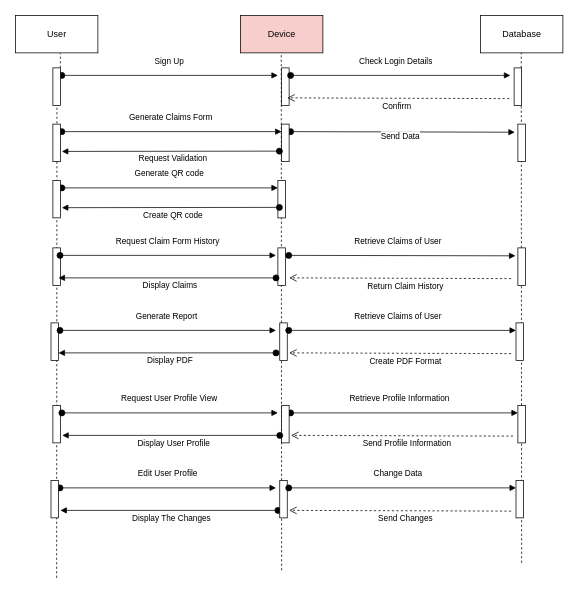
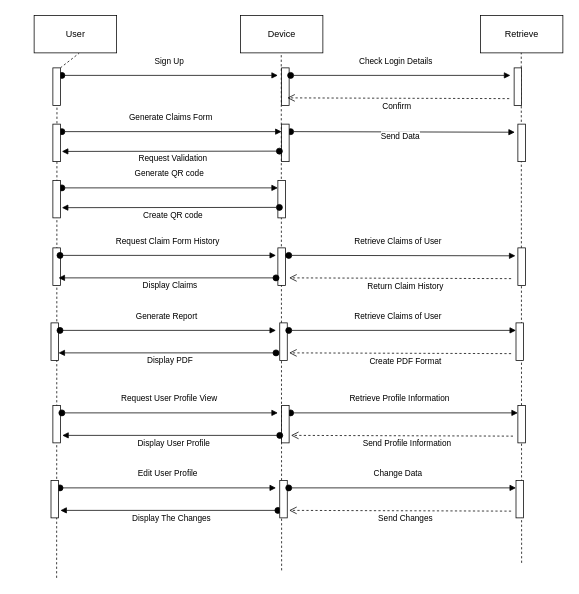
  <mxCell id="0" />
  <mxCell id="1" parent="0" />
- <mxCell id="2" value="User" style="html=1;" vertex="1" parent="1"><mxGeometry x="20" y="20" width="110" height="50" as="geometry" /></mxCell>
- <mxCell id="3" value="Device" style="html=1;fillColor=#f8cecc;" vertex="1" parent="1"><mxGeometry x="320" y="20" width="110" height="50" as="geometry" /></mxCell>
- <mxCell id="4" value="Database" style="html=1;" vertex="1" parent="1"><mxGeometry x="640" y="20" width="110" height="50" as="geometry" /></mxCell>
+ <mxCell id="2" value="User" style="html=1;" vertex="1" parent="1"><mxGeometry x="45" y="20" width="110" height="50" as="geometry" /></mxCell>
+ <mxCell id="3" value="Device" style="html=1;" vertex="1" parent="1"><mxGeometry x="320" y="20" width="110" height="50" as="geometry" /></mxCell>
+ <mxCell id="4" value="Retrieve" style="html=1;" vertex="1" parent="1"><mxGeometry x="640" y="20" width="110" height="50" as="geometry" /></mxCell>
  <mxCell id="5" value="" style="endArrow=none;dashed=1;html=1;entryX=0.545;entryY=1.01;entryDx=0;entryDy=0;entryPerimeter=0;" edge="1" parent="1" source="9" target="2"><mxGeometry width="50" height="50" relative="1" as="geometry"><mxPoint x="80" y="530" as="sourcePoint" /><mxPoint x="75" y="70" as="targetPoint" /></mxGeometry></mxCell>
  <mxCell id="6" value="" style="endArrow=none;dashed=1;html=1;entryX=0.545;entryY=1.01;entryDx=0;entryDy=0;entryPerimeter=0;" edge="1" parent="1"><mxGeometry width="50" height="50" relative="1" as="geometry"><mxPoint x="375" y="760" as="sourcePoint" /><mxPoint x="374.5" y="71" as="targetPoint" /></mxGeometry></mxCell>
  <mxCell id="7" value="" style="endArrow=none;dashed=1;html=1;entryX=0.545;entryY=1.01;entryDx=0;entryDy=0;entryPerimeter=0;" edge="1" parent="1"><mxGeometry width="50" height="50" relative="1" as="geometry"><mxPoint x="695" y="750" as="sourcePoint" /><mxPoint x="694.5" y="70" as="targetPoint" /></mxGeometry></mxCell>
  <mxCell id="8" value="Sign Up" style="html=1;verticalAlign=bottom;startArrow=oval;endArrow=block;startSize=8;" edge="1" parent="1"><mxGeometry x="-0.007" y="10" relative="1" as="geometry"><mxPoint x="82" y="100" as="sourcePoint" /><mxPoint x="370" y="100" as="targetPoint" /><mxPoint as="offset" /></mxGeometry></mxCell>
  <mxCell id="9" value="" style="html=1;points=[];perimeter=orthogonalPerimeter;" vertex="1" parent="1"><mxGeometry x="70" y="90" width="10" height="50" as="geometry" /></mxCell>
  <mxCell id="10" value="" style="endArrow=none;dashed=1;html=1;entryX=0.545;entryY=1.01;entryDx=0;entryDy=0;entryPerimeter=0;" edge="1" parent="1" target="9"><mxGeometry width="50" height="50" relative="1" as="geometry"><mxPoint x="75" y="770" as="sourcePoint" /><mxPoint x="80" y="71" as="targetPoint" /></mxGeometry></mxCell>
  <mxCell id="11" value="" style="html=1;points=[];perimeter=orthogonalPerimeter;" vertex="1" parent="1"><mxGeometry x="375" y="90" width="10" height="50" as="geometry" /></mxCell>
  <mxCell id="12" value="Check Login Details" style="html=1;verticalAlign=bottom;startArrow=oval;endArrow=block;startSize=8;" edge="1" parent="1"><mxGeometry x="-0.043" y="10" relative="1" as="geometry"><mxPoint x="387" y="100" as="sourcePoint" /><mxPoint x="680" y="100" as="targetPoint" /><mxPoint as="offset" /></mxGeometry></mxCell>
  <mxCell id="13" value="" style="html=1;points=[];perimeter=orthogonalPerimeter;" vertex="1" parent="1"><mxGeometry x="685" y="90" width="10" height="50" as="geometry" /></mxCell>
  <mxCell id="14" value="Confirm&amp;nbsp;" style="html=1;verticalAlign=bottom;endArrow=open;dashed=1;endSize=8;exitX=0.1;exitY=1.012;exitDx=0;exitDy=0;exitPerimeter=0;" edge="1" parent="1"><mxGeometry x="0.003" y="20" relative="1" as="geometry"><mxPoint x="382.5" y="130" as="targetPoint" /><mxPoint x="678.5" y="131" as="sourcePoint" /><mxPoint as="offset" /></mxGeometry></mxCell>
  <mxCell id="15" value="Generate Claims Form" style="html=1;verticalAlign=bottom;startArrow=oval;endArrow=block;startSize=8;" edge="1" parent="1" target="18"><mxGeometry x="-0.007" y="10" relative="1" as="geometry"><mxPoint x="82" y="175" as="sourcePoint" /><mxPoint x="360" y="175" as="targetPoint" /><mxPoint as="offset" /></mxGeometry></mxCell>
  <mxCell id="16" value="" style="html=1;points=[];perimeter=orthogonalPerimeter;" vertex="1" parent="1"><mxGeometry x="70" y="165" width="10" height="50" as="geometry" /></mxCell>
  <mxCell id="17" value="Send Data" style="html=1;verticalAlign=bottom;startArrow=oval;endArrow=block;startSize=8;entryX=-0.4;entryY=0.216;entryDx=0;entryDy=0;entryPerimeter=0;" edge="1" parent="1" target="19"><mxGeometry x="-0.024" y="-15" relative="1" as="geometry"><mxPoint x="387" y="175" as="sourcePoint" /><mxPoint x="680" y="175" as="targetPoint" /><mxPoint as="offset" /></mxGeometry></mxCell>
  <mxCell id="18" value="" style="html=1;points=[];perimeter=orthogonalPerimeter;" vertex="1" parent="1"><mxGeometry x="375" y="165" width="10" height="50" as="geometry" /></mxCell>
  <mxCell id="19" value="" style="html=1;points=[];perimeter=orthogonalPerimeter;" vertex="1" parent="1"><mxGeometry x="690" y="165" width="10" height="50" as="geometry" /></mxCell>
  <mxCell id="20" value="Request Validation" style="html=1;verticalAlign=bottom;startArrow=oval;endArrow=block;startSize=8;entryX=1.2;entryY=0.728;entryDx=0;entryDy=0;entryPerimeter=0;" edge="1" parent="1" target="16"><mxGeometry x="-0.021" y="19" relative="1" as="geometry"><mxPoint x="372" y="201" as="sourcePoint" /><mxPoint x="368" y="215" as="targetPoint" /><mxPoint as="offset" /></mxGeometry></mxCell>
  <mxCell id="21" value="Generate QR code" style="html=1;verticalAlign=bottom;startArrow=oval;endArrow=block;startSize=8;" edge="1" target="22" parent="1"><mxGeometry x="-0.007" y="10" relative="1" as="geometry"><mxPoint x="82" y="250" as="sourcePoint" /><mxPoint x="360" y="250" as="targetPoint" /><mxPoint as="offset" /></mxGeometry></mxCell>
  <mxCell id="22" value="" style="html=1;points=[];perimeter=orthogonalPerimeter;" vertex="1" parent="1"><mxGeometry x="370" y="240" width="10" height="50" as="geometry" /></mxCell>
  <mxCell id="23" value="Create QR code" style="html=1;verticalAlign=bottom;startArrow=oval;endArrow=block;startSize=8;entryX=1.2;entryY=0.728;entryDx=0;entryDy=0;entryPerimeter=0;" edge="1" target="24" parent="1"><mxGeometry x="-0.021" y="19" relative="1" as="geometry"><mxPoint x="372" y="276" as="sourcePoint" /><mxPoint x="368" y="290" as="targetPoint" /><mxPoint as="offset" /></mxGeometry></mxCell>
  <mxCell id="24" value="" style="html=1;points=[];perimeter=orthogonalPerimeter;" vertex="1" parent="1"><mxGeometry x="70" y="240" width="10" height="50" as="geometry" /></mxCell>
  <mxCell id="25" value="" style="html=1;points=[];perimeter=orthogonalPerimeter;" vertex="1" parent="1"><mxGeometry x="70" y="330" width="10" height="50" as="geometry" /></mxCell>
  <mxCell id="26" value="Request Claim Form History" style="html=1;verticalAlign=bottom;startArrow=oval;endArrow=block;startSize=8;" edge="1" parent="1"><mxGeometry x="-0.007" y="10" relative="1" as="geometry"><mxPoint x="79.5" y="340" as="sourcePoint" /><mxPoint x="367.5" y="340" as="targetPoint" /><mxPoint as="offset" /></mxGeometry></mxCell>
  <mxCell id="27" value="" style="html=1;points=[];perimeter=orthogonalPerimeter;" vertex="1" parent="1"><mxGeometry x="370" y="330" width="10" height="50" as="geometry" /></mxCell>
  <mxCell id="28" value="Retrieve Claims of User" style="html=1;verticalAlign=bottom;startArrow=oval;endArrow=block;startSize=8;entryX=-0.32;entryY=0.212;entryDx=0;entryDy=0;entryPerimeter=0;" edge="1" parent="1" target="30"><mxGeometry x="-0.043" y="10" relative="1" as="geometry"><mxPoint x="384.5" y="340" as="sourcePoint" /><mxPoint x="677.5" y="340" as="targetPoint" /><mxPoint as="offset" /></mxGeometry></mxCell>
  <mxCell id="29" value="Return Claim History" style="html=1;verticalAlign=bottom;endArrow=open;dashed=1;endSize=8;exitX=0.1;exitY=1.012;exitDx=0;exitDy=0;exitPerimeter=0;" edge="1" parent="1"><mxGeometry x="-0.048" y="19" relative="1" as="geometry"><mxPoint x="385" y="370" as="targetPoint" /><mxPoint x="681" y="371" as="sourcePoint" /><mxPoint as="offset" /></mxGeometry></mxCell>
  <mxCell id="30" value="" style="html=1;points=[];perimeter=orthogonalPerimeter;" vertex="1" parent="1"><mxGeometry x="690" y="330" width="10" height="50" as="geometry" /></mxCell>
  <mxCell id="31" value="Display Claims" style="html=1;verticalAlign=bottom;startArrow=oval;endArrow=block;startSize=8;entryX=1.2;entryY=0.728;entryDx=0;entryDy=0;entryPerimeter=0;" edge="1" parent="1"><mxGeometry x="-0.021" y="19" relative="1" as="geometry"><mxPoint x="367.5" y="370" as="sourcePoint" /><mxPoint x="77.5" y="370" as="targetPoint" /><mxPoint as="offset" /></mxGeometry></mxCell>
  <mxCell id="32" value="" style="html=1;points=[];perimeter=orthogonalPerimeter;" vertex="1" parent="1"><mxGeometry x="67.5" y="430" width="10" height="50" as="geometry" /></mxCell>
  <mxCell id="33" value="Generate Report&amp;nbsp;" style="html=1;verticalAlign=bottom;startArrow=oval;endArrow=block;startSize=8;" edge="1" parent="1"><mxGeometry x="-0.007" y="10" relative="1" as="geometry"><mxPoint x="79.5" y="440" as="sourcePoint" /><mxPoint x="367.5" y="440" as="targetPoint" /><mxPoint as="offset" /></mxGeometry></mxCell>
  <mxCell id="34" value="Display PDF" style="html=1;verticalAlign=bottom;startArrow=oval;endArrow=block;startSize=8;entryX=1.2;entryY=0.728;entryDx=0;entryDy=0;entryPerimeter=0;" edge="1" parent="1"><mxGeometry x="-0.021" y="19" relative="1" as="geometry"><mxPoint x="367.5" y="470" as="sourcePoint" /><mxPoint x="77.5" y="470" as="targetPoint" /><mxPoint as="offset" /></mxGeometry></mxCell>
  <mxCell id="35" value="" style="html=1;points=[];perimeter=orthogonalPerimeter;" vertex="1" parent="1"><mxGeometry x="372.5" y="430" width="10" height="50" as="geometry" /></mxCell>
  <mxCell id="36" value="Retrieve Claims of User" style="html=1;verticalAlign=bottom;startArrow=oval;endArrow=block;startSize=8;" edge="1" parent="1" target="38"><mxGeometry x="-0.043" y="10" relative="1" as="geometry"><mxPoint x="384.5" y="440" as="sourcePoint" /><mxPoint x="678" y="440" as="targetPoint" /><mxPoint as="offset" /></mxGeometry></mxCell>
  <mxCell id="37" value="Create PDF Format" style="html=1;verticalAlign=bottom;endArrow=open;dashed=1;endSize=8;exitX=0.1;exitY=1.012;exitDx=0;exitDy=0;exitPerimeter=0;" edge="1" parent="1"><mxGeometry x="-0.048" y="19" relative="1" as="geometry"><mxPoint x="385" y="470" as="targetPoint" /><mxPoint x="681" y="471" as="sourcePoint" /><mxPoint as="offset" /></mxGeometry></mxCell>
  <mxCell id="38" value="" style="html=1;points=[];perimeter=orthogonalPerimeter;" vertex="1" parent="1"><mxGeometry x="687.5" y="430" width="10" height="50" as="geometry" /></mxCell>
  <mxCell id="39" value="" style="html=1;points=[];perimeter=orthogonalPerimeter;" vertex="1" parent="1"><mxGeometry x="70" y="540" width="10" height="50" as="geometry" /></mxCell>
  <mxCell id="40" value="Request User Profile View" style="html=1;verticalAlign=bottom;startArrow=oval;endArrow=block;startSize=8;" edge="1" parent="1"><mxGeometry x="-0.007" y="10" relative="1" as="geometry"><mxPoint x="82" y="550" as="sourcePoint" /><mxPoint x="370" y="550" as="targetPoint" /><mxPoint as="offset" /></mxGeometry></mxCell>
  <mxCell id="41" value="Retrieve Profile Information" style="html=1;verticalAlign=bottom;startArrow=oval;endArrow=block;startSize=8;" edge="1" target="43" parent="1"><mxGeometry x="-0.043" y="10" relative="1" as="geometry"><mxPoint x="387" y="550" as="sourcePoint" /><mxPoint x="680.5" y="550" as="targetPoint" /><mxPoint as="offset" /></mxGeometry></mxCell>
  <mxCell id="42" value="" style="html=1;points=[];perimeter=orthogonalPerimeter;" vertex="1" parent="1"><mxGeometry x="375" y="540" width="10" height="50" as="geometry" /></mxCell>
  <mxCell id="43" value="" style="html=1;points=[];perimeter=orthogonalPerimeter;" vertex="1" parent="1"><mxGeometry x="690" y="540" width="10" height="50" as="geometry" /></mxCell>
  <mxCell id="44" value="Send Profile Information" style="html=1;verticalAlign=bottom;endArrow=open;dashed=1;endSize=8;exitX=0.1;exitY=1.012;exitDx=0;exitDy=0;exitPerimeter=0;" edge="1" parent="1"><mxGeometry x="-0.048" y="19" relative="1" as="geometry"><mxPoint x="387.5" y="580" as="targetPoint" /><mxPoint x="683.5" y="581" as="sourcePoint" /><mxPoint as="offset" /></mxGeometry></mxCell>
  <mxCell id="45" value="Display User Profile" style="html=1;verticalAlign=bottom;startArrow=oval;endArrow=block;startSize=8;entryX=1.2;entryY=0.728;entryDx=0;entryDy=0;entryPerimeter=0;" edge="1" parent="1"><mxGeometry x="-0.021" y="19" relative="1" as="geometry"><mxPoint x="372.5" y="580" as="sourcePoint" /><mxPoint x="82.5" y="580" as="targetPoint" /><mxPoint as="offset" /></mxGeometry></mxCell>
  <mxCell id="46" value="Edit User Profile" style="html=1;verticalAlign=bottom;startArrow=oval;endArrow=block;startSize=8;" edge="1" parent="1"><mxGeometry x="-0.007" y="10" relative="1" as="geometry"><mxPoint x="79.5" y="650" as="sourcePoint" /><mxPoint x="367.5" y="650" as="targetPoint" /><mxPoint as="offset" /></mxGeometry></mxCell>
  <mxCell id="47" value="Display The Changes" style="html=1;verticalAlign=bottom;startArrow=oval;endArrow=block;startSize=8;entryX=1.2;entryY=0.728;entryDx=0;entryDy=0;entryPerimeter=0;" edge="1" parent="1"><mxGeometry x="-0.021" y="19" relative="1" as="geometry"><mxPoint x="370" y="680" as="sourcePoint" /><mxPoint x="80" y="680" as="targetPoint" /><mxPoint as="offset" /></mxGeometry></mxCell>
  <mxCell id="48" value="" style="html=1;points=[];perimeter=orthogonalPerimeter;" vertex="1" parent="1"><mxGeometry x="67.5" y="640" width="10" height="50" as="geometry" /></mxCell>
  <mxCell id="49" value="" style="html=1;points=[];perimeter=orthogonalPerimeter;" vertex="1" parent="1"><mxGeometry x="372.5" y="640" width="10" height="50" as="geometry" /></mxCell>
  <mxCell id="50" value="Change Data" style="html=1;verticalAlign=bottom;startArrow=oval;endArrow=block;startSize=8;" edge="1" target="52" parent="1"><mxGeometry x="-0.043" y="10" relative="1" as="geometry"><mxPoint x="384.5" y="650" as="sourcePoint" /><mxPoint x="678" y="650" as="targetPoint" /><mxPoint as="offset" /></mxGeometry></mxCell>
  <mxCell id="51" value="Send Changes" style="html=1;verticalAlign=bottom;endArrow=open;dashed=1;endSize=8;exitX=0.1;exitY=1.012;exitDx=0;exitDy=0;exitPerimeter=0;" edge="1" parent="1"><mxGeometry x="-0.048" y="19" relative="1" as="geometry"><mxPoint x="385" y="680" as="targetPoint" /><mxPoint x="681" y="681" as="sourcePoint" /><mxPoint as="offset" /></mxGeometry></mxCell>
  <mxCell id="52" value="" style="html=1;points=[];perimeter=orthogonalPerimeter;" vertex="1" parent="1"><mxGeometry x="687.5" y="640" width="10" height="50" as="geometry" /></mxCell>
